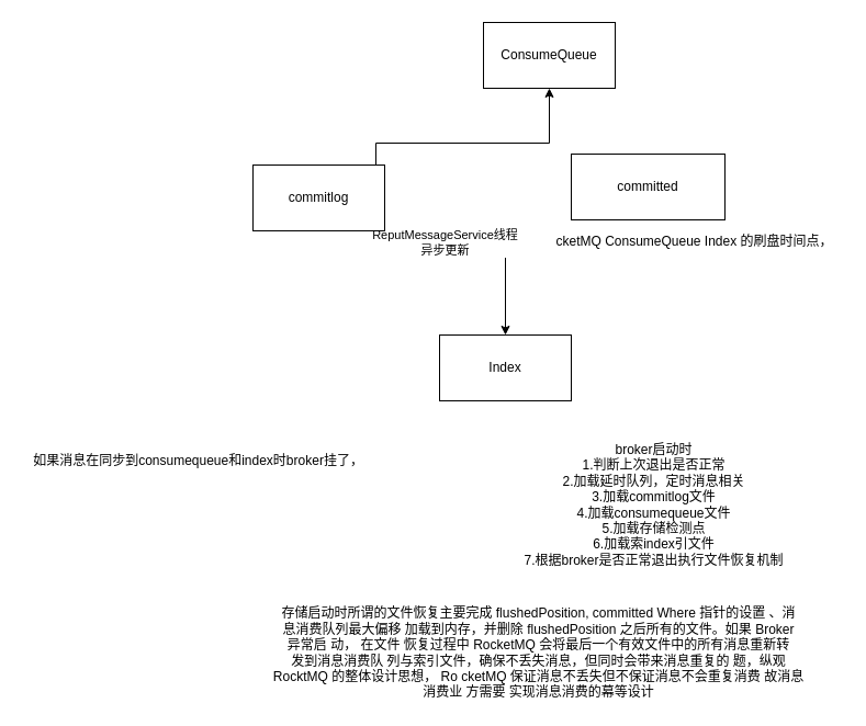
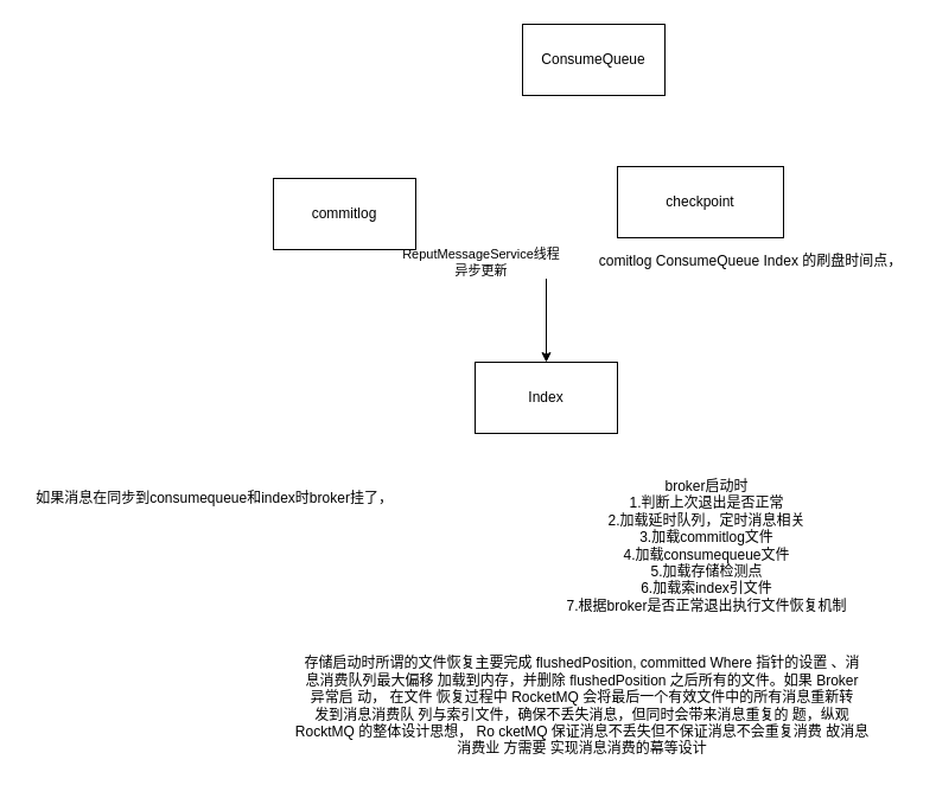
  <mxCell id="0" />
  <mxCell id="1" parent="0" />
- <mxCell id="2" style="edgeStyle=orthogonalEdgeStyle;rounded=0;orthogonalLoop=1;jettySize=auto;html=1;" parent="1" source="5" target="6" edge="1"><mxGeometry relative="1" as="geometry"><Array as="points"><mxPoint x="342" y="180" /><mxPoint x="342" y="130" /></Array></mxGeometry></mxCell>
  <mxCell id="3" style="edgeStyle=orthogonalEdgeStyle;rounded=0;orthogonalLoop=1;jettySize=auto;html=1;" parent="1" source="5" target="7" edge="1"><mxGeometry relative="1" as="geometry"><Array as="points"><mxPoint x="340" y="180" /><mxPoint x="340" y="220" /></Array></mxGeometry></mxCell>
  <mxCell id="4" value="&lt;span style=&quot;font-size: 11px&quot;&gt;ReputMessageService线程&lt;br&gt;&lt;/span&gt;异步更新" style="edgeLabel;html=1;align=center;verticalAlign=middle;resizable=0;points=[];" parent="3" vertex="1" connectable="0"><mxGeometry x="-0.681" y="3" relative="1" as="geometry"><mxPoint x="40" y="3" as="offset" /></mxGeometry></mxCell>
  <mxCell id="5" value="commitlog" style="rounded=0;whiteSpace=wrap;html=1;" parent="1" vertex="1"><mxGeometry x="230" y="150" width="120" height="60" as="geometry" /></mxCell>
  <mxCell id="6" value="ConsumeQueue" style="rounded=0;whiteSpace=wrap;html=1;" parent="1" vertex="1"><mxGeometry x="440" y="20" width="120" height="60" as="geometry" /></mxCell>
  <mxCell id="7" value="Index" style="rounded=0;whiteSpace=wrap;html=1;" parent="1" vertex="1"><mxGeometry x="400" y="305" width="120" height="60" as="geometry" /></mxCell>
  <mxCell id="8" value="如果消息在同步到consumequeue和index时broker挂了，" style="text;html=1;align=center;verticalAlign=middle;resizable=0;points=[];autosize=1;strokeColor=none;" parent="1" vertex="1"><mxGeometry x="20" y="410" width="320" height="20" as="geometry" /></mxCell>
  <mxCell id="9" value="broker启动时&lt;br&gt;1.判断上次退出是否正常&lt;br&gt;2.加载延时队列，定时消息相关&lt;br&gt;3.加载commitlog文件&lt;br&gt;4.加载consumequeue文件&lt;br&gt;5.加载存储检测点&lt;br&gt;6.加载索index引文件&lt;br&gt;7.根据broker是否正常退出执行文件恢复机制&lt;br&gt;" style="text;html=1;align=center;verticalAlign=middle;resizable=0;points=[];autosize=1;strokeColor=none;" parent="1" vertex="1"><mxGeometry x="470" y="400" width="250" height="120" as="geometry" /></mxCell>
  <mxCell id="10" value="&lt;div&gt;存储启动时所谓的文件恢复主要完成 flushedPosition, committed Where 指针的设置 、消&lt;/div&gt;&lt;div&gt;息消费队列最大偏移 加载到内存，并删除 flushedPosition 之后所有的文件。如果 Broker&lt;/div&gt;&lt;div&gt;异常启 动， 在文件 恢复过程中 RocketMQ 会将最后一个有效文件中的所有消息重新转&lt;/div&gt;&lt;div&gt;发到消息消费队 列与索引文件，确保不丢失消息，但同时会带来消息重复的 题，纵观&lt;/div&gt;&lt;div&gt;RocktMQ 的整体设计思想， Ro cketMQ 保证消息不丢失但不保证消息不会重复消费 故消息&lt;/div&gt;&lt;div&gt;消费业 方需要 实现消息消费的幕等设计&lt;/div&gt;" style="text;html=1;align=center;verticalAlign=middle;resizable=0;points=[];autosize=1;strokeColor=none;" parent="1" vertex="1"><mxGeometry x="240" y="550" width="500" height="90" as="geometry" /></mxCell>
- <mxCell id="11" value="committed&lt;br&gt;" style="rounded=0;whiteSpace=wrap;html=1;" parent="1" vertex="1"><mxGeometry x="520" y="140" width="140" height="60" as="geometry" /></mxCell>
- <mxCell id="12" value="cketMQ ConsumeQueue Index 的刷盘时间点，" style="text;html=1;align=center;verticalAlign=middle;resizable=0;points=[];autosize=1;strokeColor=none;" parent="1" vertex="1"><mxGeometry x="497" y="210" width="270" height="20" as="geometry" /></mxCell>
+ <mxCell id="11" value="checkpoint&lt;br&gt;" style="rounded=0;whiteSpace=wrap;html=1;" parent="1" vertex="1"><mxGeometry x="520" y="140" width="140" height="60" as="geometry" /></mxCell>
+ <mxCell id="12" value="comitlog ConsumeQueue Index 的刷盘时间点，" style="text;html=1;align=center;verticalAlign=middle;resizable=0;points=[];autosize=1;strokeColor=none;" parent="1" vertex="1"><mxGeometry x="497" y="210" width="270" height="20" as="geometry" /></mxCell>
